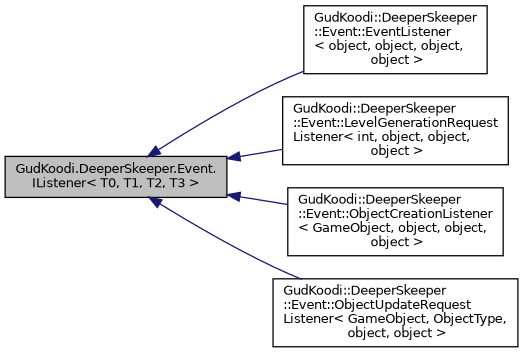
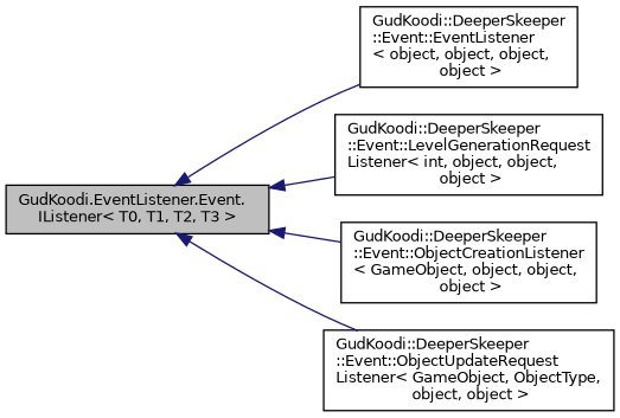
  digraph {
    rankdir=LR
    node [color=black fillcolor=white fontname=Helvetica fontsize=10 shape=record style=filled]
    edge [color=midnightblue dir=back fontname=Helvetica fontsize=10 labelfontname=Helvetica labelfontsize=10 style=solid]
-   n1 [fillcolor=grey75 fontcolor=black height=0.2 label="GudKoodi.DeeperSkeeper.Event.\lIListener\< T0, T1, T2, T3 \>" width=0.4]
+   n1 [fillcolor=grey75 fontcolor=black height=0.2 label="GudKoodi.EventListener.Event.\lIListener\< T0, T1, T2, T3 \>" width=0.4]
    n2 [height=0.2 label="GudKoodi::DeeperSkeeper\l::Event::EventListener\l\< object, object, object,\l object \>" width=0.4]
    n3 [height=0.2 label="GudKoodi::DeeperSkeeper\l::Event::LevelGenerationRequest\lListener\< int, object, object,\l object \>" width=0.4]
    n4 [height=0.2 label="GudKoodi::DeeperSkeeper\l::Event::ObjectCreationListener\l\< GameObject, object, object,\l object \>" width=0.4]
    n5 [height=0.2 label="GudKoodi::DeeperSkeeper\l::Event::ObjectUpdateRequest\lListener\< GameObject, ObjectType,\l object, object \>" width=0.4]
    n1 -> n2
    n1 -> n3
    n1 -> n4
    n1 -> n5
  }
